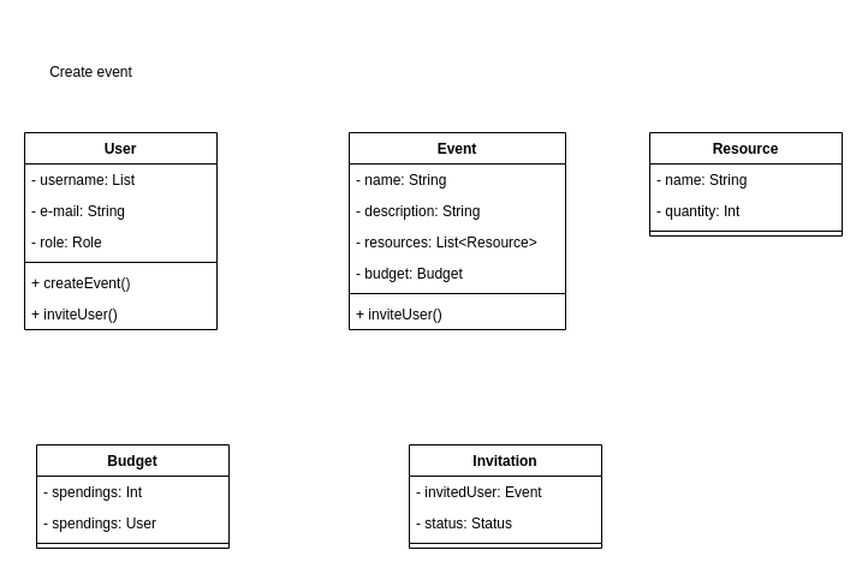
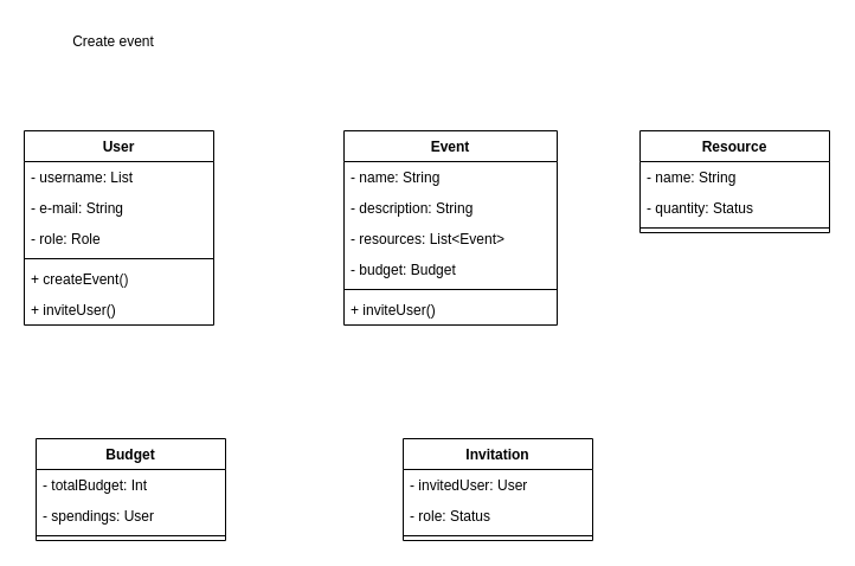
  <mxCell id="0" />
  <mxCell id="1" parent="0" />
  <mxCell id="2" value="User" style="swimlane;fontStyle=1;align=center;verticalAlign=top;childLayout=stackLayout;horizontal=1;startSize=26;horizontalStack=0;resizeParent=1;resizeParentMax=0;resizeLast=0;collapsible=1;marginBottom=0;whiteSpace=wrap;html=1;" vertex="1" parent="1"><mxGeometry x="20" y="110" width="160" height="164" as="geometry" /></mxCell>
  <mxCell id="3" value="- username: List" style="text;strokeColor=none;fillColor=none;align=left;verticalAlign=top;spacingLeft=4;spacingRight=4;overflow=hidden;rotatable=0;points=[[0,0.5],[1,0.5]];portConstraint=eastwest;whiteSpace=wrap;html=1;" vertex="1" parent="2"><mxGeometry y="26" width="160" height="26" as="geometry" /></mxCell>
  <mxCell id="4" value="- e-mail: String" style="text;strokeColor=none;fillColor=none;align=left;verticalAlign=top;spacingLeft=4;spacingRight=4;overflow=hidden;rotatable=0;points=[[0,0.5],[1,0.5]];portConstraint=eastwest;whiteSpace=wrap;html=1;" vertex="1" parent="2"><mxGeometry y="52" width="160" height="26" as="geometry" /></mxCell>
  <mxCell id="5" value="- role: Role" style="text;strokeColor=none;fillColor=none;align=left;verticalAlign=top;spacingLeft=4;spacingRight=4;overflow=hidden;rotatable=0;points=[[0,0.5],[1,0.5]];portConstraint=eastwest;whiteSpace=wrap;html=1;" vertex="1" parent="2"><mxGeometry y="78" width="160" height="26" as="geometry" /></mxCell>
  <mxCell id="6" value="" style="line;strokeWidth=1;fillColor=none;align=left;verticalAlign=middle;spacingTop=-1;spacingLeft=3;spacingRight=3;rotatable=0;labelPosition=right;points=[];portConstraint=eastwest;strokeColor=inherit;" vertex="1" parent="2"><mxGeometry y="104" width="160" height="8" as="geometry" /></mxCell>
  <mxCell id="7" value="+ createEvent&lt;span style=&quot;font-size: var(--cib-type-body1-font-size); font-weight: var(--cib-type-body1-font-weight); color: rgb(17, 17, 17);&quot;&gt;()&lt;/span&gt;" style="text;strokeColor=none;fillColor=none;align=left;verticalAlign=top;spacingLeft=4;spacingRight=4;overflow=hidden;rotatable=0;points=[[0,0.5],[1,0.5]];portConstraint=eastwest;whiteSpace=wrap;html=1;" vertex="1" parent="2"><mxGeometry y="112" width="160" height="26" as="geometry" /></mxCell>
  <mxCell id="8" value="+ inviteUser()" style="text;strokeColor=none;fillColor=none;align=left;verticalAlign=top;spacingLeft=4;spacingRight=4;overflow=hidden;rotatable=0;points=[[0,0.5],[1,0.5]];portConstraint=eastwest;whiteSpace=wrap;html=1;" vertex="1" parent="2"><mxGeometry y="138" width="160" height="26" as="geometry" /></mxCell>
  <mxCell id="9" value="Event" style="swimlane;fontStyle=1;align=center;verticalAlign=top;childLayout=stackLayout;horizontal=1;startSize=26;horizontalStack=0;resizeParent=1;resizeParentMax=0;resizeLast=0;collapsible=1;marginBottom=0;whiteSpace=wrap;html=1;" vertex="1" parent="1"><mxGeometry x="290" y="110" width="180" height="164" as="geometry" /></mxCell>
  <mxCell id="10" value="- name: String" style="text;strokeColor=none;fillColor=none;align=left;verticalAlign=top;spacingLeft=4;spacingRight=4;overflow=hidden;rotatable=0;points=[[0,0.5],[1,0.5]];portConstraint=eastwest;whiteSpace=wrap;html=1;" vertex="1" parent="9"><mxGeometry y="26" width="180" height="26" as="geometry" /></mxCell>
  <mxCell id="11" value="- description: String" style="text;strokeColor=none;fillColor=none;align=left;verticalAlign=top;spacingLeft=4;spacingRight=4;overflow=hidden;rotatable=0;points=[[0,0.5],[1,0.5]];portConstraint=eastwest;whiteSpace=wrap;html=1;" vertex="1" parent="9"><mxGeometry y="52" width="180" height="26" as="geometry" /></mxCell>
- <mxCell id="12" value="- resources: List&amp;lt;Resource&amp;gt;" style="text;strokeColor=none;fillColor=none;align=left;verticalAlign=top;spacingLeft=4;spacingRight=4;overflow=hidden;rotatable=0;points=[[0,0.5],[1,0.5]];portConstraint=eastwest;whiteSpace=wrap;html=1;" vertex="1" parent="9"><mxGeometry y="78" width="180" height="26" as="geometry" /></mxCell>
+ <mxCell id="12" value="- resources: List&amp;lt;Event&amp;gt;" style="text;strokeColor=none;fillColor=none;align=left;verticalAlign=top;spacingLeft=4;spacingRight=4;overflow=hidden;rotatable=0;points=[[0,0.5],[1,0.5]];portConstraint=eastwest;whiteSpace=wrap;html=1;" vertex="1" parent="9"><mxGeometry y="78" width="180" height="26" as="geometry" /></mxCell>
  <mxCell id="13" value="- budget: Budget" style="text;strokeColor=none;fillColor=none;align=left;verticalAlign=top;spacingLeft=4;spacingRight=4;overflow=hidden;rotatable=0;points=[[0,0.5],[1,0.5]];portConstraint=eastwest;whiteSpace=wrap;html=1;" vertex="1" parent="9"><mxGeometry y="104" width="180" height="26" as="geometry" /></mxCell>
  <mxCell id="14" value="" style="line;strokeWidth=1;fillColor=none;align=left;verticalAlign=middle;spacingTop=-1;spacingLeft=3;spacingRight=3;rotatable=0;labelPosition=right;points=[];portConstraint=eastwest;strokeColor=inherit;" vertex="1" parent="9"><mxGeometry y="130" width="180" height="8" as="geometry" /></mxCell>
  <mxCell id="15" value="+ inviteUser()" style="text;strokeColor=none;fillColor=none;align=left;verticalAlign=top;spacingLeft=4;spacingRight=4;overflow=hidden;rotatable=0;points=[[0,0.5],[1,0.5]];portConstraint=eastwest;whiteSpace=wrap;html=1;" vertex="1" parent="9"><mxGeometry y="138" width="180" height="26" as="geometry" /></mxCell>
  <mxCell id="16" value="Resource" style="swimlane;fontStyle=1;align=center;verticalAlign=top;childLayout=stackLayout;horizontal=1;startSize=26;horizontalStack=0;resizeParent=1;resizeParentMax=0;resizeLast=0;collapsible=1;marginBottom=0;whiteSpace=wrap;html=1;" vertex="1" parent="1"><mxGeometry x="540" y="110" width="160" height="86" as="geometry" /></mxCell>
  <mxCell id="17" value="- name: String" style="text;strokeColor=none;fillColor=none;align=left;verticalAlign=top;spacingLeft=4;spacingRight=4;overflow=hidden;rotatable=0;points=[[0,0.5],[1,0.5]];portConstraint=eastwest;whiteSpace=wrap;html=1;" vertex="1" parent="16"><mxGeometry y="26" width="160" height="26" as="geometry" /></mxCell>
- <mxCell id="18" value="- quantity: Int" style="text;strokeColor=none;fillColor=none;align=left;verticalAlign=top;spacingLeft=4;spacingRight=4;overflow=hidden;rotatable=0;points=[[0,0.5],[1,0.5]];portConstraint=eastwest;whiteSpace=wrap;html=1;" vertex="1" parent="16"><mxGeometry y="52" width="160" height="26" as="geometry" /></mxCell>
+ <mxCell id="18" value="- quantity: Status" style="text;strokeColor=none;fillColor=none;align=left;verticalAlign=top;spacingLeft=4;spacingRight=4;overflow=hidden;rotatable=0;points=[[0,0.5],[1,0.5]];portConstraint=eastwest;whiteSpace=wrap;html=1;" vertex="1" parent="16"><mxGeometry y="52" width="160" height="26" as="geometry" /></mxCell>
  <mxCell id="19" value="" style="line;strokeWidth=1;fillColor=none;align=left;verticalAlign=middle;spacingTop=-1;spacingLeft=3;spacingRight=3;rotatable=0;labelPosition=right;points=[];portConstraint=eastwest;strokeColor=inherit;" vertex="1" parent="16"><mxGeometry y="78" width="160" height="8" as="geometry" /></mxCell>
  <mxCell id="20" value="Budget" style="swimlane;fontStyle=1;align=center;verticalAlign=top;childLayout=stackLayout;horizontal=1;startSize=26;horizontalStack=0;resizeParent=1;resizeParentMax=0;resizeLast=0;collapsible=1;marginBottom=0;whiteSpace=wrap;html=1;" vertex="1" parent="1"><mxGeometry x="30" y="370" width="160" height="86" as="geometry" /></mxCell>
- <mxCell id="21" value="- spendings: Int" style="text;strokeColor=none;fillColor=none;align=left;verticalAlign=top;spacingLeft=4;spacingRight=4;overflow=hidden;rotatable=0;points=[[0,0.5],[1,0.5]];portConstraint=eastwest;whiteSpace=wrap;html=1;" vertex="1" parent="20"><mxGeometry y="26" width="160" height="26" as="geometry" /></mxCell>
+ <mxCell id="21" value="- totalBudget: Int" style="text;strokeColor=none;fillColor=none;align=left;verticalAlign=top;spacingLeft=4;spacingRight=4;overflow=hidden;rotatable=0;points=[[0,0.5],[1,0.5]];portConstraint=eastwest;whiteSpace=wrap;html=1;" vertex="1" parent="20"><mxGeometry y="26" width="160" height="26" as="geometry" /></mxCell>
  <mxCell id="22" value="- spendings: User" style="text;strokeColor=none;fillColor=none;align=left;verticalAlign=top;spacingLeft=4;spacingRight=4;overflow=hidden;rotatable=0;points=[[0,0.5],[1,0.5]];portConstraint=eastwest;whiteSpace=wrap;html=1;" vertex="1" parent="20"><mxGeometry y="52" width="160" height="26" as="geometry" /></mxCell>
  <mxCell id="23" value="" style="line;strokeWidth=1;fillColor=none;align=left;verticalAlign=middle;spacingTop=-1;spacingLeft=3;spacingRight=3;rotatable=0;labelPosition=right;points=[];portConstraint=eastwest;strokeColor=inherit;" vertex="1" parent="20"><mxGeometry y="78" width="160" height="8" as="geometry" /></mxCell>
  <mxCell id="24" value="Invitation" style="swimlane;fontStyle=1;align=center;verticalAlign=top;childLayout=stackLayout;horizontal=1;startSize=26;horizontalStack=0;resizeParent=1;resizeParentMax=0;resizeLast=0;collapsible=1;marginBottom=0;whiteSpace=wrap;html=1;" vertex="1" parent="1"><mxGeometry x="340" y="370" width="160" height="86" as="geometry" /></mxCell>
- <mxCell id="25" value="- invitedUser: Event" style="text;strokeColor=none;fillColor=none;align=left;verticalAlign=top;spacingLeft=4;spacingRight=4;overflow=hidden;rotatable=0;points=[[0,0.5],[1,0.5]];portConstraint=eastwest;whiteSpace=wrap;html=1;" vertex="1" parent="24"><mxGeometry y="26" width="160" height="26" as="geometry" /></mxCell>
- <mxCell id="26" value="- status: Status" style="text;strokeColor=none;fillColor=none;align=left;verticalAlign=top;spacingLeft=4;spacingRight=4;overflow=hidden;rotatable=0;points=[[0,0.5],[1,0.5]];portConstraint=eastwest;whiteSpace=wrap;html=1;" vertex="1" parent="24"><mxGeometry y="52" width="160" height="26" as="geometry" /></mxCell>
+ <mxCell id="25" value="- invitedUser: User" style="text;strokeColor=none;fillColor=none;align=left;verticalAlign=top;spacingLeft=4;spacingRight=4;overflow=hidden;rotatable=0;points=[[0,0.5],[1,0.5]];portConstraint=eastwest;whiteSpace=wrap;html=1;" vertex="1" parent="24"><mxGeometry y="26" width="160" height="26" as="geometry" /></mxCell>
+ <mxCell id="26" value="- role: Status" style="text;strokeColor=none;fillColor=none;align=left;verticalAlign=top;spacingLeft=4;spacingRight=4;overflow=hidden;rotatable=0;points=[[0,0.5],[1,0.5]];portConstraint=eastwest;whiteSpace=wrap;html=1;" vertex="1" parent="24"><mxGeometry y="52" width="160" height="26" as="geometry" /></mxCell>
  <mxCell id="27" value="" style="line;strokeWidth=1;fillColor=none;align=left;verticalAlign=middle;spacingTop=-1;spacingLeft=3;spacingRight=3;rotatable=0;labelPosition=right;points=[];portConstraint=eastwest;strokeColor=inherit;" vertex="1" parent="24"><mxGeometry y="78" width="160" height="8" as="geometry" /></mxCell>
- <mxCell id="28" value="Create event" style="text;html=1;align=center;verticalAlign=middle;resizable=0;points=[];autosize=1;strokeColor=none;fillColor=none;" vertex="1" parent="1"><mxGeometry x="30" y="45" width="90" height="30" as="geometry" /></mxCell>
+ <mxCell id="28" value="Create event" style="text;html=1;align=center;verticalAlign=middle;resizable=0;points=[];autosize=1;strokeColor=none;fillColor=none;" vertex="1" parent="1"><mxGeometry x="50" y="20" width="90" height="30" as="geometry" /></mxCell>
